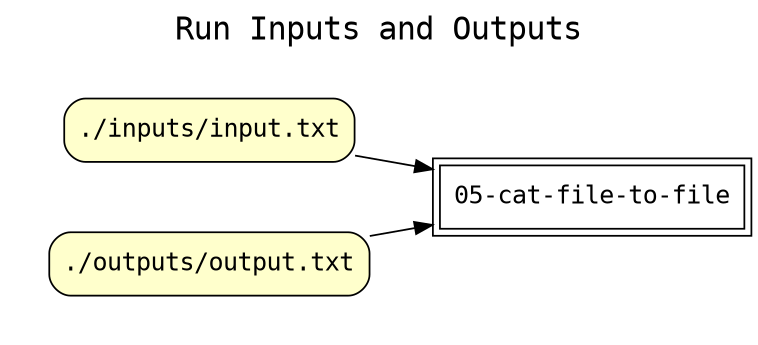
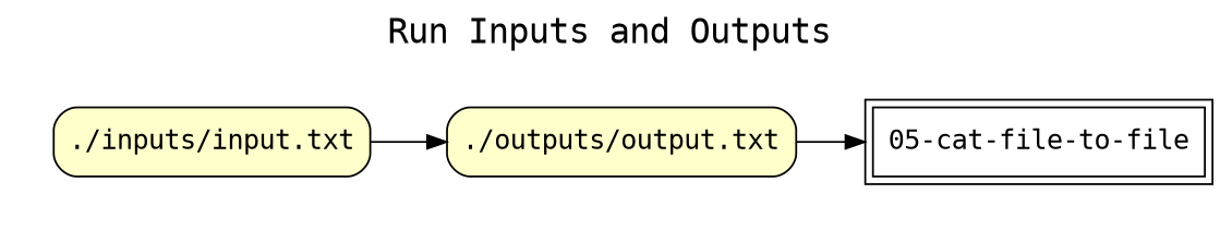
  digraph {
    fontname="DejaVu Sans Mono"
    fontsize=18
    label="Run Inputs and Outputs"
    labelloc=t
    rankdir=LR
    node [fillcolor="#FFFFCC" fontname="DejaVu Sans Mono" peripheries=1 shape=box style="rounded,filled"]
    edge [fontname="DejaVu Sans Mono"]
    n1 [label="./inputs/input.txt"]
    n2 [label="./outputs/output.txt"]
    n3 [fillcolor="#FFFFFF" label="05-cat-file-to-file" peripheries=2 style=filled]
    subgraph cluster_1 {
      color=white
      label=""
      penwidth=0
      subgraph cluster_2 {
        color=white
        label=""
        penwidth=0
        n1
      }
    }
    subgraph cluster_3 {
      color=white
      label=""
      penwidth=0
      subgraph cluster_4 {
        color=white
        label=""
        penwidth=0
        n2
      }
    }
-   n1 -> n3
+   n1 -> n2
    n2 -> n3
  }
